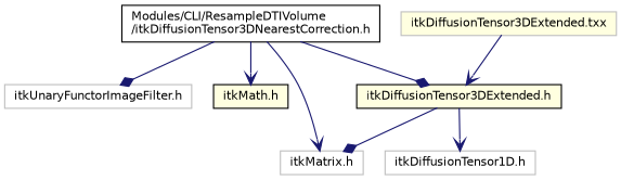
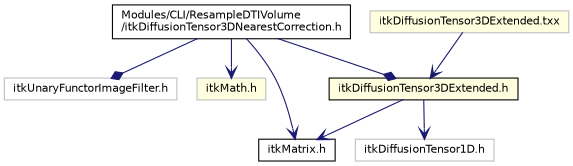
  digraph {
    node [color=grey75 fillcolor=white fontname=Helvetica fontsize=10 shape=record style=filled]
    edge [arrowhead=vee color=midnightblue fontname=Helvetica fontsize=10 labelfontname=Helvetica labelfontsize=10 style=solid]
    n1 [color=black fontcolor=black height=0.2 label="Modules/CLI/ResampleDTIVolume\l/itkDiffusionTensor3DNearestCorrection.h" width=0.4]
    n2 [height=0.2 label="itkUnaryFunctorImageFilter.h" width=0.4]
-   n3 [color=black fillcolor=lightyellow height=0.2 label="itkMath.h" width=0.4]
-   n4 [height=0.2 label="itkMatrix.h" width=0.4]
+   n3 [fillcolor=lightyellow height=0.2 label="itkMath.h" width=0.4]
+   n4 [color=black height=0.2 label="itkMatrix.h" width=0.4]
    n5 [color=black fillcolor=lightyellow height=0.2 label="itkDiffusionTensor3DExtended.h" width=0.4]
    n6 [height=0.2 label="itkDiffusionTensor1D.h" width=0.4]
    n7 [fillcolor=lightyellow height=0.2 label="itkDiffusionTensor3DExtended.txx" width=0.4]
    n1 -> n2 [arrowhead=diamond]
    n1 -> n3
    n1 -> n4
    n1 -> n5 [arrowhead=diamond]
-   n5 -> n4 [arrowhead=diamond]
+   n5 -> n4
    n5 -> n6
    n7 -> n5
  }
